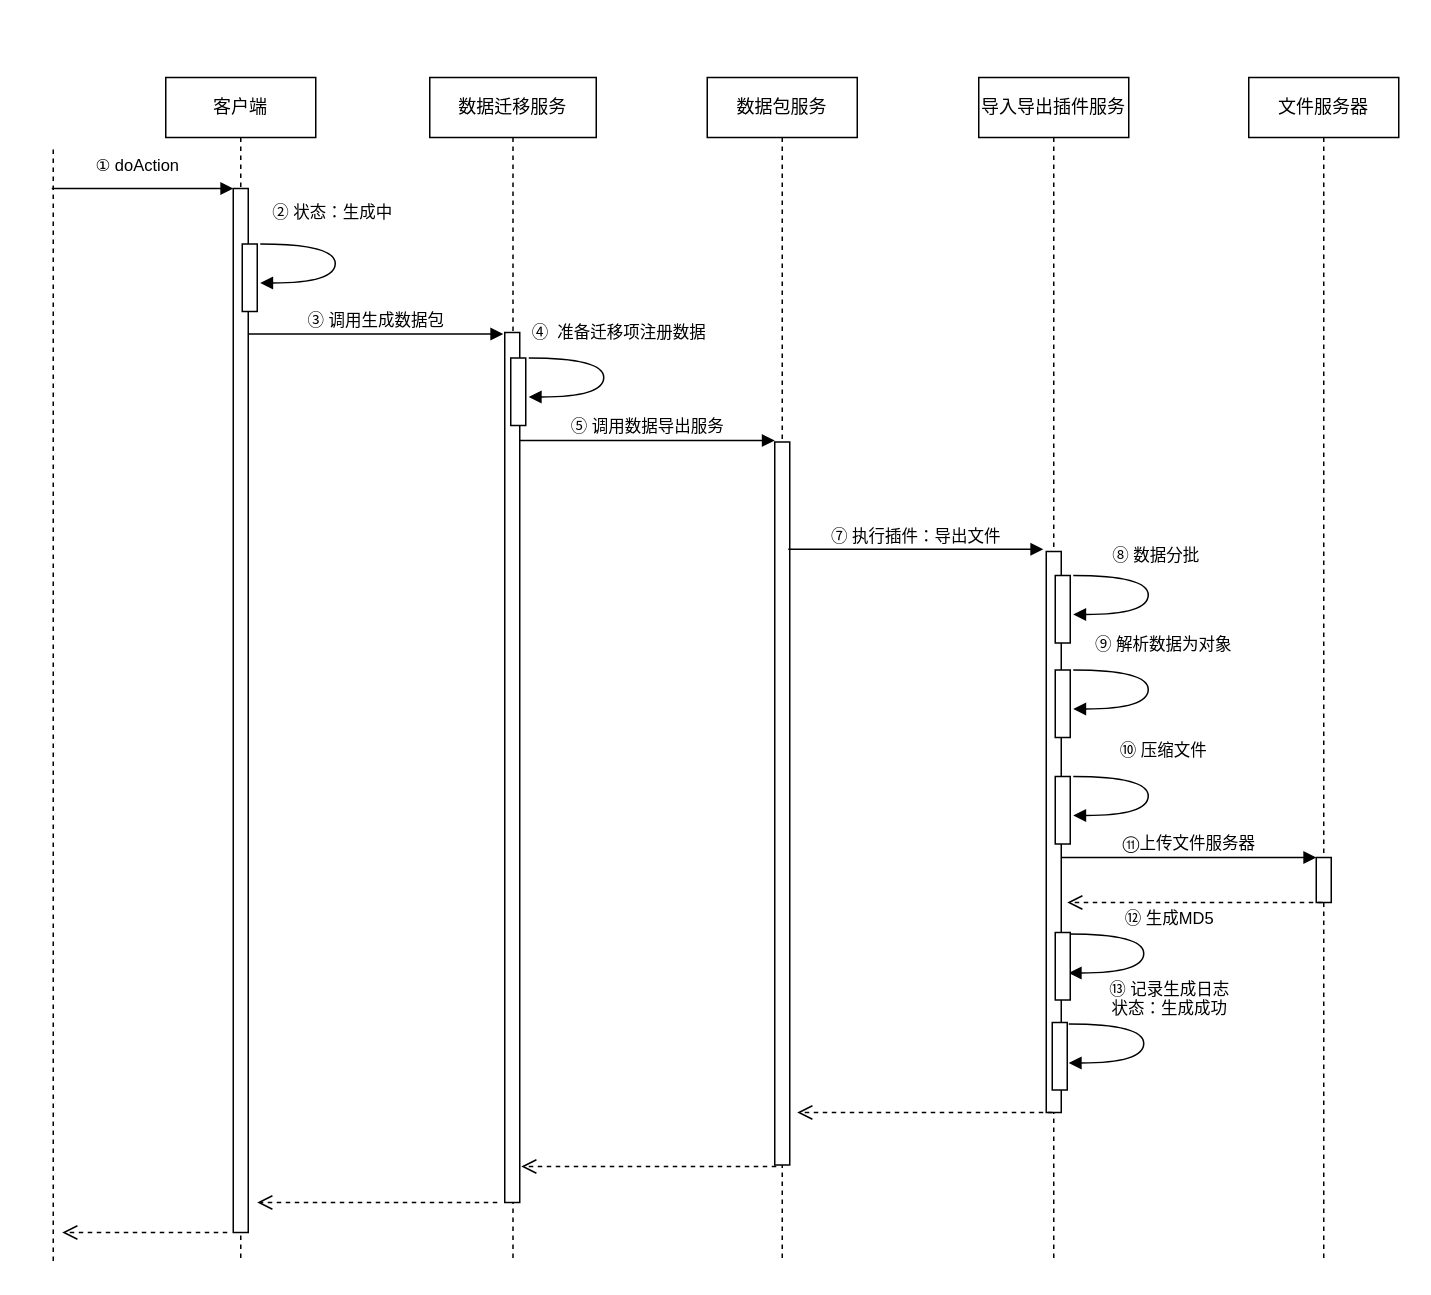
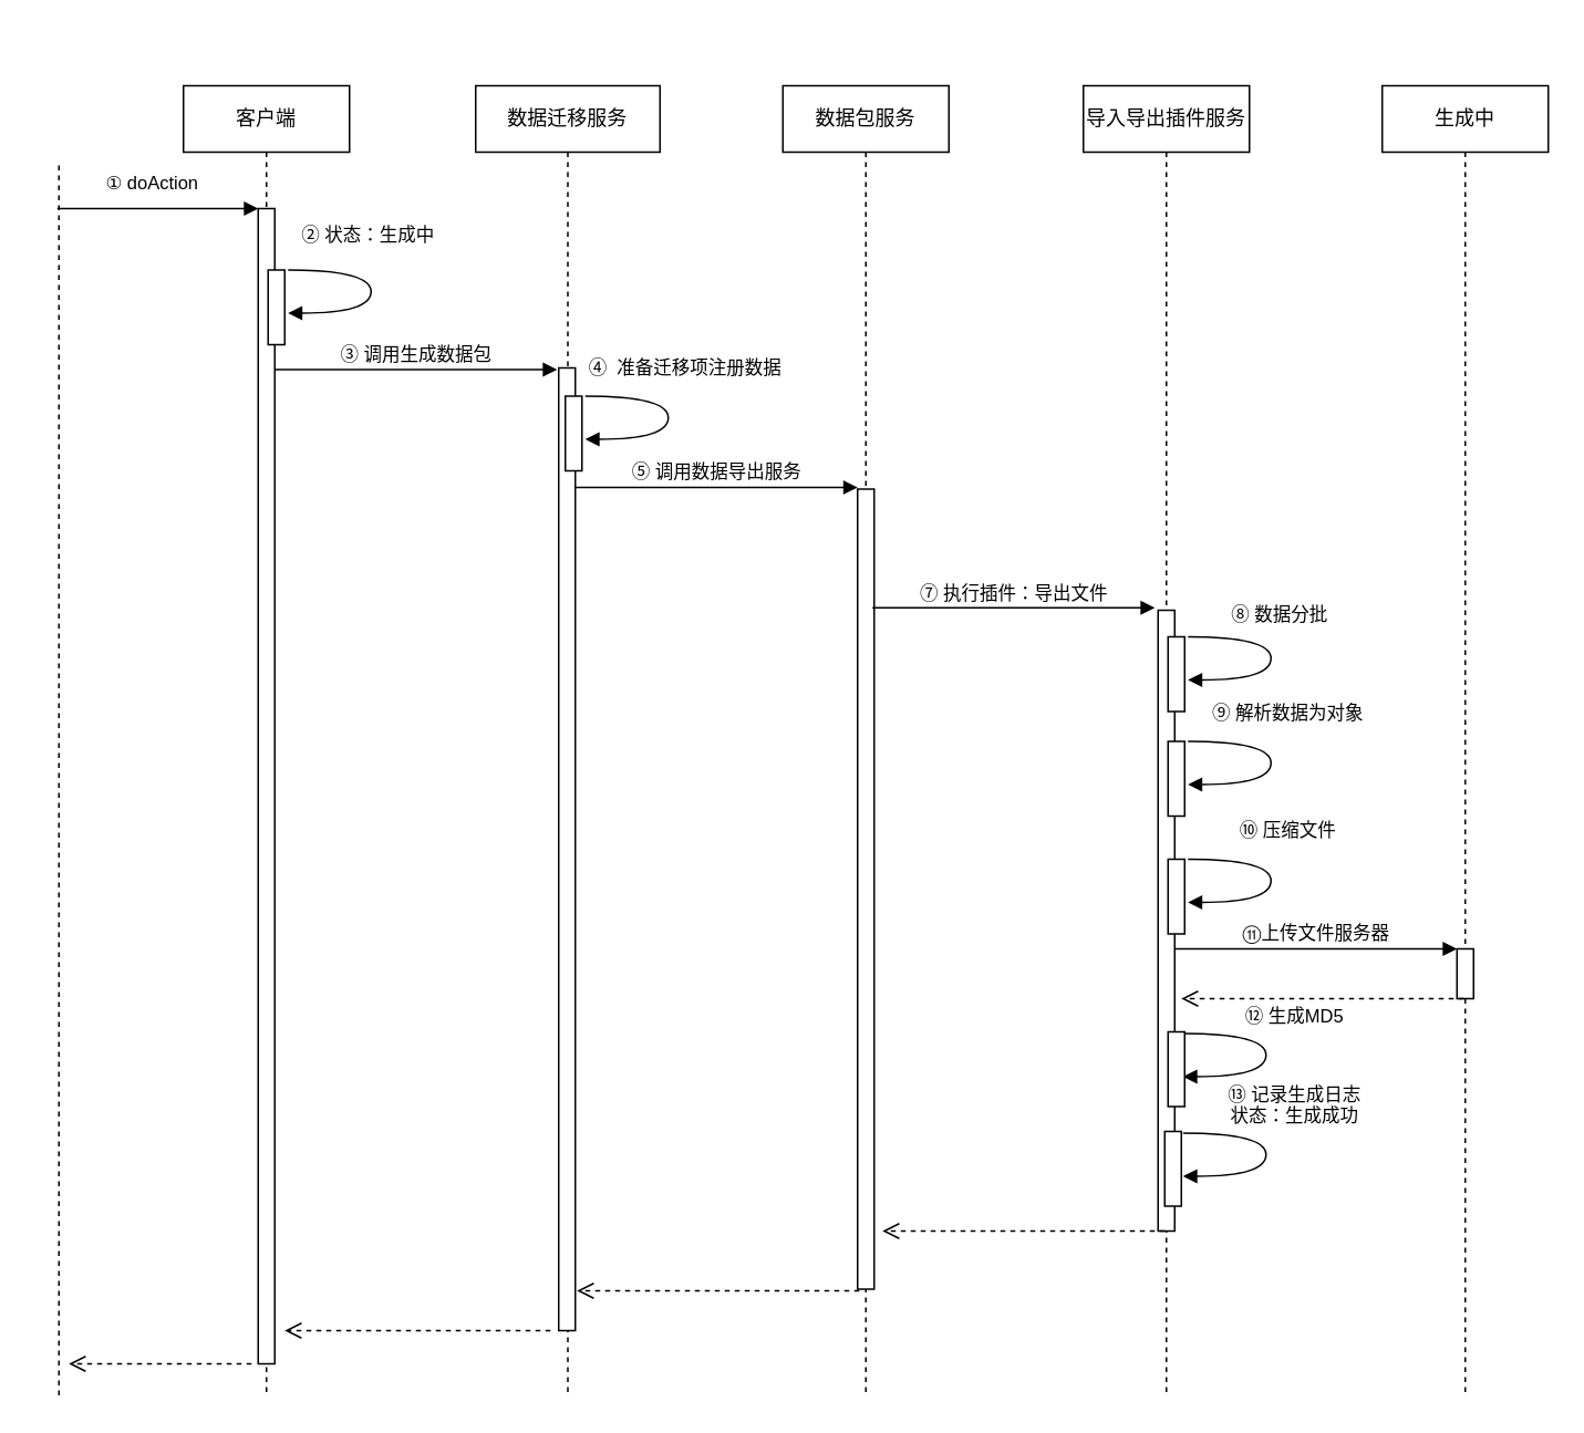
  <mxCell id="0" />
  <mxCell id="1" parent="0" />
  <mxCell id="2" value="客户端" style="shape=umlLifeline;perimeter=lifelinePerimeter;whiteSpace=wrap;html=1;container=0;dropTarget=0;collapsible=0;recursiveResize=0;outlineConnect=0;portConstraint=eastwest;newEdgeStyle={&quot;edgeStyle&quot;:&quot;elbowEdgeStyle&quot;,&quot;elbow&quot;:&quot;vertical&quot;,&quot;curved&quot;:0,&quot;rounded&quot;:0};" parent="1" vertex="1"><mxGeometry x="110" y="51" width="100" height="790" as="geometry" /></mxCell>
  <mxCell id="3" value="" style="html=1;points=[];perimeter=orthogonalPerimeter;outlineConnect=0;targetShapes=umlLifeline;portConstraint=eastwest;newEdgeStyle={&quot;edgeStyle&quot;:&quot;elbowEdgeStyle&quot;,&quot;elbow&quot;:&quot;vertical&quot;,&quot;curved&quot;:0,&quot;rounded&quot;:0};" parent="1" vertex="1"><mxGeometry x="155" y="125" width="10" height="696" as="geometry" /></mxCell>
  <mxCell id="4" value="数据迁移服务" style="shape=umlLifeline;perimeter=lifelinePerimeter;whiteSpace=wrap;html=1;container=0;dropTarget=0;collapsible=0;recursiveResize=0;outlineConnect=0;portConstraint=eastwest;newEdgeStyle={&quot;edgeStyle&quot;:&quot;elbowEdgeStyle&quot;,&quot;elbow&quot;:&quot;vertical&quot;,&quot;curved&quot;:0,&quot;rounded&quot;:0};" parent="1" vertex="1"><mxGeometry x="286" y="51" width="111" height="790" as="geometry" /></mxCell>
  <mxCell id="5" value="③ 调用生成数据包" style="html=1;verticalAlign=bottom;endArrow=block;edgeStyle=elbowEdgeStyle;elbow=vertical;curved=0;rounded=0;" parent="1" edge="1"><mxGeometry relative="1" as="geometry"><mxPoint x="165" y="222" as="sourcePoint" /><Array as="points"><mxPoint x="250" y="222" /></Array><mxPoint x="335" y="222" as="targetPoint" /></mxGeometry></mxCell>
  <mxCell id="6" value="① doAction" style="html=1;verticalAlign=bottom;startArrow=none;endArrow=block;startSize=8;edgeStyle=elbowEdgeStyle;elbow=vertical;curved=0;rounded=0;startFill=0;" parent="1" target="3" edge="1"><mxGeometry x="-0.064" y="6" relative="1" as="geometry"><mxPoint x="34" y="125" as="sourcePoint" /><Array as="points" /><mxPoint as="offset" /></mxGeometry></mxCell>
  <mxCell id="7" value="" style="group" parent="1" vertex="1" connectable="0"><mxGeometry x="20" y="20" width="30" height="125" as="geometry" /></mxCell>
  <mxCell id="8" value="" style="html=1;verticalAlign=bottom;endArrow=none;dashed=1;endSize=8;edgeStyle=elbowEdgeStyle;elbow=vertical;curved=0;rounded=0;endFill=0;" parent="7" edge="1"><mxGeometry relative="1" as="geometry"><mxPoint x="15" y="821" as="targetPoint" /><Array as="points"><mxPoint x="21.5" y="125" /><mxPoint x="15" y="163" /></Array><mxPoint x="15" y="79" as="sourcePoint" /></mxGeometry></mxCell>
  <mxCell id="9" value="数据包服务" style="shape=umlLifeline;perimeter=lifelinePerimeter;whiteSpace=wrap;html=1;container=0;dropTarget=0;collapsible=0;recursiveResize=0;outlineConnect=0;portConstraint=eastwest;newEdgeStyle={&quot;edgeStyle&quot;:&quot;elbowEdgeStyle&quot;,&quot;elbow&quot;:&quot;vertical&quot;,&quot;curved&quot;:0,&quot;rounded&quot;:0};" parent="1" vertex="1"><mxGeometry x="471" y="51" width="100" height="790" as="geometry" /></mxCell>
  <mxCell id="10" value="" style="html=1;points=[];perimeter=orthogonalPerimeter;outlineConnect=0;targetShapes=umlLifeline;portConstraint=eastwest;newEdgeStyle={&quot;edgeStyle&quot;:&quot;elbowEdgeStyle&quot;,&quot;elbow&quot;:&quot;vertical&quot;,&quot;curved&quot;:0,&quot;rounded&quot;:0};" parent="9" vertex="1"><mxGeometry x="45" y="243" width="10" height="482" as="geometry" /></mxCell>
  <mxCell id="11" value="导入导出插件服务" style="shape=umlLifeline;perimeter=lifelinePerimeter;whiteSpace=wrap;html=1;container=0;dropTarget=0;collapsible=0;recursiveResize=0;outlineConnect=0;portConstraint=eastwest;newEdgeStyle={&quot;edgeStyle&quot;:&quot;elbowEdgeStyle&quot;,&quot;elbow&quot;:&quot;vertical&quot;,&quot;curved&quot;:0,&quot;rounded&quot;:0};" parent="1" vertex="1"><mxGeometry x="652" y="51" width="100" height="790" as="geometry" /></mxCell>
  <mxCell id="12" value="" style="html=1;points=[];perimeter=orthogonalPerimeter;outlineConnect=0;targetShapes=umlLifeline;portConstraint=eastwest;newEdgeStyle={&quot;edgeStyle&quot;:&quot;elbowEdgeStyle&quot;,&quot;elbow&quot;:&quot;vertical&quot;,&quot;curved&quot;:0,&quot;rounded&quot;:0};" vertex="1" parent="11"><mxGeometry x="45" y="316" width="10" height="374" as="geometry" /></mxCell>
  <mxCell id="13" value="" style="html=1;points=[];perimeter=orthogonalPerimeter;outlineConnect=0;targetShapes=umlLifeline;portConstraint=eastwest;newEdgeStyle={&quot;edgeStyle&quot;:&quot;elbowEdgeStyle&quot;,&quot;elbow&quot;:&quot;vertical&quot;,&quot;curved&quot;:0,&quot;rounded&quot;:0};" parent="11" vertex="1"><mxGeometry x="51" y="332" width="10" height="45" as="geometry" /></mxCell>
  <mxCell id="14" value="⑧ 数据分批" style="html=1;verticalAlign=bottom;endArrow=block;edgeStyle=orthogonalEdgeStyle;elbow=vertical;curved=1;rounded=0;entryX=1;entryY=0.622;entryDx=0;entryDy=0;entryPerimeter=0;" parent="11" edge="1"><mxGeometry x="-0.206" y="6" relative="1" as="geometry"><mxPoint x="63" y="332" as="sourcePoint" /><Array as="points"><mxPoint x="113" y="332" /></Array><mxPoint x="63" y="357.99" as="targetPoint" /><mxPoint x="-1" y="-4" as="offset" /></mxGeometry></mxCell>
  <mxCell id="15" value="" style="html=1;points=[];perimeter=orthogonalPerimeter;outlineConnect=0;targetShapes=umlLifeline;portConstraint=eastwest;newEdgeStyle={&quot;edgeStyle&quot;:&quot;elbowEdgeStyle&quot;,&quot;elbow&quot;:&quot;vertical&quot;,&quot;curved&quot;:0,&quot;rounded&quot;:0};" vertex="1" parent="11"><mxGeometry x="51" y="395" width="10" height="45" as="geometry" /></mxCell>
  <mxCell id="16" value="⑨ 解析数据为对象" style="html=1;verticalAlign=bottom;endArrow=block;edgeStyle=orthogonalEdgeStyle;elbow=vertical;curved=1;rounded=0;entryX=1;entryY=0.622;entryDx=0;entryDy=0;entryPerimeter=0;" edge="1" parent="11"><mxGeometry x="-0.206" y="13" relative="1" as="geometry"><mxPoint x="63" y="395" as="sourcePoint" /><Array as="points"><mxPoint x="113" y="395" /></Array><mxPoint x="63" y="420.99" as="targetPoint" /><mxPoint x="-3" y="-8" as="offset" /></mxGeometry></mxCell>
  <mxCell id="17" value="" style="html=1;points=[];perimeter=orthogonalPerimeter;outlineConnect=0;targetShapes=umlLifeline;portConstraint=eastwest;newEdgeStyle={&quot;edgeStyle&quot;:&quot;elbowEdgeStyle&quot;,&quot;elbow&quot;:&quot;vertical&quot;,&quot;curved&quot;:0,&quot;rounded&quot;:0};" vertex="1" parent="11"><mxGeometry x="51" y="466" width="10" height="45" as="geometry" /></mxCell>
  <mxCell id="18" value="⑩ 压缩文件" style="html=1;verticalAlign=bottom;endArrow=block;edgeStyle=orthogonalEdgeStyle;elbow=vertical;curved=1;rounded=0;entryX=1;entryY=0.622;entryDx=0;entryDy=0;entryPerimeter=0;" edge="1" parent="11"><mxGeometry x="-0.206" y="13" relative="1" as="geometry"><mxPoint x="63" y="466" as="sourcePoint" /><Array as="points"><mxPoint x="113" y="466" /></Array><mxPoint x="63" y="491.99" as="targetPoint" /><mxPoint x="-3" y="-8" as="offset" /></mxGeometry></mxCell>
  <mxCell id="19" value="" style="html=1;points=[];perimeter=orthogonalPerimeter;outlineConnect=0;targetShapes=umlLifeline;portConstraint=eastwest;newEdgeStyle={&quot;edgeStyle&quot;:&quot;elbowEdgeStyle&quot;,&quot;elbow&quot;:&quot;vertical&quot;,&quot;curved&quot;:0,&quot;rounded&quot;:0};" parent="1" vertex="1"><mxGeometry x="161" y="162" width="10" height="45" as="geometry" /></mxCell>
  <mxCell id="20" value="② 状态：生成中" style="html=1;verticalAlign=bottom;endArrow=block;edgeStyle=orthogonalEdgeStyle;elbow=vertical;curved=1;rounded=0;entryX=1;entryY=0.622;entryDx=0;entryDy=0;entryPerimeter=0;" parent="1" edge="1"><mxGeometry x="-0.238" y="12" relative="1" as="geometry"><mxPoint x="173" y="162" as="sourcePoint" /><Array as="points"><mxPoint x="223" y="162" /></Array><mxPoint x="173" y="187.99" as="targetPoint" /><mxPoint as="offset" /></mxGeometry></mxCell>
  <mxCell id="21" value="⑤ 调用数据导出服务" style="html=1;verticalAlign=bottom;endArrow=block;edgeStyle=elbowEdgeStyle;elbow=vertical;curved=0;rounded=0;" parent="1" edge="1"><mxGeometry relative="1" as="geometry"><mxPoint x="346" y="293" as="sourcePoint" /><Array as="points"><mxPoint x="431" y="293" /></Array><mxPoint x="516" y="293" as="targetPoint" /></mxGeometry></mxCell>
  <mxCell id="22" value="⑦ 执行插件：导出文件" style="html=1;verticalAlign=bottom;endArrow=block;edgeStyle=elbowEdgeStyle;elbow=vertical;curved=0;rounded=0;" parent="1" edge="1"><mxGeometry relative="1" as="geometry"><mxPoint x="525" y="365.5" as="sourcePoint" /><Array as="points"><mxPoint x="610" y="365.5" /></Array><mxPoint x="695" y="365.5" as="targetPoint" /></mxGeometry></mxCell>
- <mxCell id="23" value="文件服务器" style="shape=umlLifeline;perimeter=lifelinePerimeter;whiteSpace=wrap;html=1;container=0;dropTarget=0;collapsible=0;recursiveResize=0;outlineConnect=0;portConstraint=eastwest;newEdgeStyle={&quot;edgeStyle&quot;:&quot;elbowEdgeStyle&quot;,&quot;elbow&quot;:&quot;vertical&quot;,&quot;curved&quot;:0,&quot;rounded&quot;:0};" vertex="1" parent="1"><mxGeometry x="832" y="51" width="100" height="790" as="geometry" /></mxCell>
+ <mxCell id="23" value="生成中" style="shape=umlLifeline;perimeter=lifelinePerimeter;whiteSpace=wrap;html=1;container=0;dropTarget=0;collapsible=0;recursiveResize=0;outlineConnect=0;portConstraint=eastwest;newEdgeStyle={&quot;edgeStyle&quot;:&quot;elbowEdgeStyle&quot;,&quot;elbow&quot;:&quot;vertical&quot;,&quot;curved&quot;:0,&quot;rounded&quot;:0};" vertex="1" parent="1"><mxGeometry x="832" y="51" width="100" height="790" as="geometry" /></mxCell>
  <mxCell id="24" value="" style="html=1;points=[];perimeter=orthogonalPerimeter;outlineConnect=0;targetShapes=umlLifeline;portConstraint=eastwest;newEdgeStyle={&quot;edgeStyle&quot;:&quot;elbowEdgeStyle&quot;,&quot;elbow&quot;:&quot;vertical&quot;,&quot;curved&quot;:0,&quot;rounded&quot;:0};" vertex="1" parent="23"><mxGeometry x="45" y="520" width="10" height="30" as="geometry" /></mxCell>
  <mxCell id="25" value="&lt;font face=&quot;Tahoma&quot;&gt;⑪&lt;/font&gt;上传文件服务器" style="html=1;verticalAlign=bottom;endArrow=block;edgeStyle=elbowEdgeStyle;elbow=vertical;curved=0;rounded=0;" edge="1" parent="1" source="12" target="24"><mxGeometry relative="1" as="geometry"><mxPoint x="721" y="571" as="sourcePoint" /><Array as="points"><mxPoint x="786" y="571" /></Array><mxPoint x="871" y="571" as="targetPoint" /><mxPoint as="offset" /></mxGeometry></mxCell>
  <mxCell id="26" value="" style="html=1;verticalAlign=bottom;endArrow=open;dashed=1;endSize=8;edgeStyle=elbowEdgeStyle;elbow=vertical;curved=0;rounded=0;" edge="1" parent="1"><mxGeometry relative="1" as="geometry"><mxPoint x="711" y="601" as="targetPoint" /><Array as="points" /><mxPoint x="881" y="601" as="sourcePoint" /></mxGeometry></mxCell>
  <mxCell id="27" value="" style="group" vertex="1" connectable="0" parent="1"><mxGeometry x="701" y="681" width="62" height="45" as="geometry" /></mxCell>
  <mxCell id="28" value="" style="html=1;points=[];perimeter=orthogonalPerimeter;outlineConnect=0;targetShapes=umlLifeline;portConstraint=eastwest;newEdgeStyle={&quot;edgeStyle&quot;:&quot;elbowEdgeStyle&quot;,&quot;elbow&quot;:&quot;vertical&quot;,&quot;curved&quot;:0,&quot;rounded&quot;:0};" vertex="1" parent="27"><mxGeometry width="10" height="45" as="geometry" /></mxCell>
  <mxCell id="29" value="" style="group" vertex="1" connectable="0" parent="27"><mxGeometry x="-2" width="64" height="45" as="geometry" /></mxCell>
  <mxCell id="30" value="⑬ 记录生成日志&lt;br&gt;状态：生成成功" style="html=1;verticalAlign=bottom;endArrow=block;edgeStyle=orthogonalEdgeStyle;elbow=vertical;curved=1;rounded=0;entryX=1;entryY=0.622;entryDx=0;entryDy=0;entryPerimeter=0;" edge="1" parent="29"><mxGeometry x="-0.206" y="17" relative="1" as="geometry"><mxPoint x="13" y="1" as="sourcePoint" /><Array as="points"><mxPoint x="63" y="1" /></Array><mxPoint x="13" y="26.99" as="targetPoint" /><mxPoint y="-1" as="offset" /></mxGeometry></mxCell>
  <mxCell id="31" value="" style="group" vertex="1" connectable="0" parent="1"><mxGeometry x="701" y="621" width="62" height="45" as="geometry" /></mxCell>
  <mxCell id="32" value="" style="group" vertex="1" connectable="0" parent="31"><mxGeometry x="-2" width="64" height="45" as="geometry" /></mxCell>
  <mxCell id="33" value="⑫&amp;nbsp;生成MD5" style="html=1;verticalAlign=bottom;endArrow=block;edgeStyle=orthogonalEdgeStyle;elbow=vertical;curved=1;rounded=0;entryX=1;entryY=0.622;entryDx=0;entryDy=0;entryPerimeter=0;" edge="1" parent="32"><mxGeometry x="-0.206" y="17" relative="1" as="geometry"><mxPoint x="13" y="1" as="sourcePoint" /><Array as="points"><mxPoint x="63" y="1" /></Array><mxPoint x="13" y="26.99" as="targetPoint" /><mxPoint y="-1" as="offset" /></mxGeometry></mxCell>
  <mxCell id="34" value="" style="html=1;points=[];perimeter=orthogonalPerimeter;outlineConnect=0;targetShapes=umlLifeline;portConstraint=eastwest;newEdgeStyle={&quot;edgeStyle&quot;:&quot;elbowEdgeStyle&quot;,&quot;elbow&quot;:&quot;vertical&quot;,&quot;curved&quot;:0,&quot;rounded&quot;:0};" vertex="1" parent="32"><mxGeometry x="4" width="10" height="45" as="geometry" /></mxCell>
  <mxCell id="35" value="" style="html=1;verticalAlign=bottom;endArrow=open;dashed=1;endSize=8;edgeStyle=elbowEdgeStyle;elbow=vertical;curved=0;rounded=0;" edge="1" parent="1"><mxGeometry relative="1" as="geometry"><mxPoint x="531" y="741" as="targetPoint" /><Array as="points" /><mxPoint x="701" y="741" as="sourcePoint" /></mxGeometry></mxCell>
  <mxCell id="36" value="" style="html=1;points=[];perimeter=orthogonalPerimeter;outlineConnect=0;targetShapes=umlLifeline;portConstraint=eastwest;newEdgeStyle={&quot;edgeStyle&quot;:&quot;elbowEdgeStyle&quot;,&quot;elbow&quot;:&quot;vertical&quot;,&quot;curved&quot;:0,&quot;rounded&quot;:0};" parent="1" vertex="1"><mxGeometry x="336" y="221" width="10" height="580" as="geometry" /></mxCell>
  <mxCell id="37" value="" style="group" vertex="1" connectable="0" parent="1"><mxGeometry x="340" y="238" width="62" height="45" as="geometry" /></mxCell>
  <mxCell id="38" value="" style="html=1;points=[];perimeter=orthogonalPerimeter;outlineConnect=0;targetShapes=umlLifeline;portConstraint=eastwest;newEdgeStyle={&quot;edgeStyle&quot;:&quot;elbowEdgeStyle&quot;,&quot;elbow&quot;:&quot;vertical&quot;,&quot;curved&quot;:0,&quot;rounded&quot;:0};" parent="37" vertex="1"><mxGeometry width="10" height="45" as="geometry" /></mxCell>
  <mxCell id="39" value="④&amp;nbsp; 准备迁移项注册数据" style="html=1;verticalAlign=bottom;endArrow=block;edgeStyle=orthogonalEdgeStyle;elbow=vertical;curved=1;rounded=0;entryX=1;entryY=0.622;entryDx=0;entryDy=0;entryPerimeter=0;" parent="37" edge="1"><mxGeometry x="-0.206" y="13" relative="1" as="geometry"><mxPoint x="12" as="sourcePoint" /><Array as="points"><mxPoint x="62" /></Array><mxPoint x="12" y="25.99" as="targetPoint" /><mxPoint x="-3" y="-8" as="offset" /></mxGeometry></mxCell>
  <mxCell id="40" value="" style="html=1;verticalAlign=bottom;endArrow=open;dashed=1;endSize=8;edgeStyle=elbowEdgeStyle;elbow=vertical;curved=0;rounded=0;" edge="1" parent="1"><mxGeometry x="-1" y="397" relative="1" as="geometry"><mxPoint x="171" y="801" as="targetPoint" /><Array as="points"><mxPoint x="256" y="801" /></Array><mxPoint x="331" y="801" as="sourcePoint" /><mxPoint x="276" y="-111" as="offset" /></mxGeometry></mxCell>
  <mxCell id="41" value="" style="html=1;verticalAlign=bottom;endArrow=open;dashed=1;endSize=8;edgeStyle=elbowEdgeStyle;elbow=vertical;curved=0;rounded=0;" edge="1" parent="1"><mxGeometry relative="1" as="geometry"><mxPoint x="347" y="777" as="targetPoint" /><Array as="points" /><mxPoint x="517" y="777" as="sourcePoint" /></mxGeometry></mxCell>
  <mxCell id="42" value="" style="html=1;verticalAlign=bottom;endArrow=open;dashed=1;endSize=8;edgeStyle=elbowEdgeStyle;elbow=vertical;curved=0;rounded=0;" edge="1" parent="1"><mxGeometry x="-1" y="397" relative="1" as="geometry"><mxPoint x="41" y="821" as="targetPoint" /><Array as="points"><mxPoint x="126" y="821" /></Array><mxPoint x="151" y="821" as="sourcePoint" /><mxPoint x="276" y="-111" as="offset" /></mxGeometry></mxCell>
